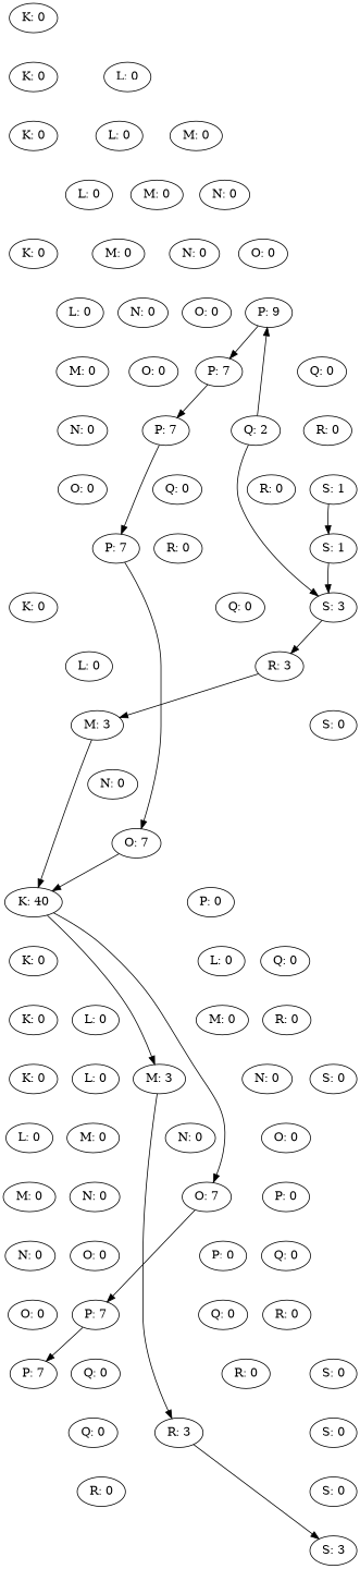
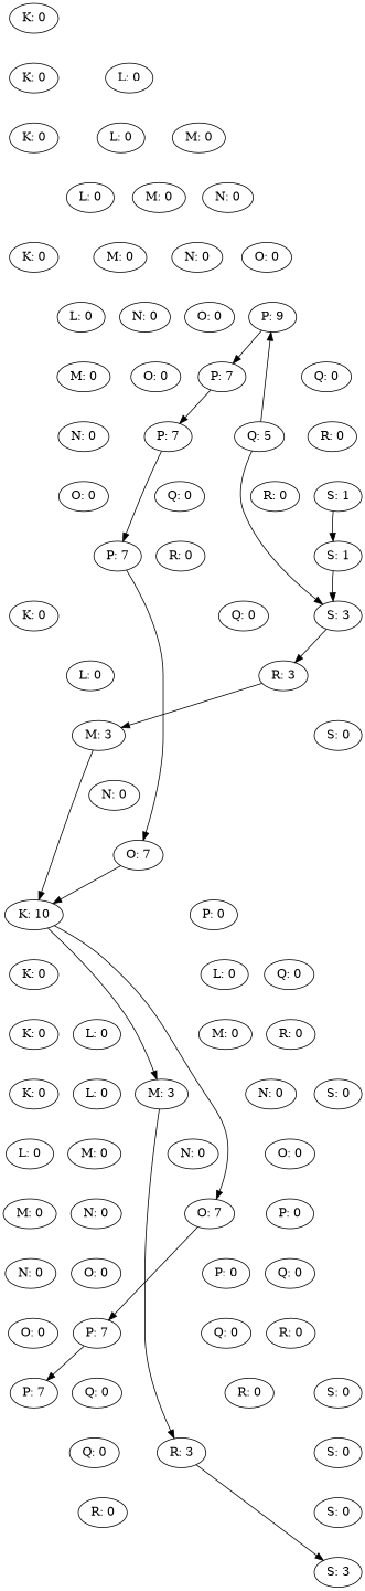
  digraph {
    rank=same
    edge [style=invis]
    n1 [label="K: 0"]
    n2 [label="L: 0"]
    n3 [label="K: 0"]
    n4 [label="M: 0"]
    n5 [label="L: 0"]
    n6 [label="K: 0"]
    n7 [label="N: 0"]
    n8 [label="O: 0"]
    n9 [label="P: 9"]
    n10 [label="Q: 0"]
    n11 [label="P: 7"]
    n12 [label="R: 0"]
-   n13 [label="Q: 2"]
+   n13 [label="Q: 5"]
    n14 [label="P: 7"]
    n15 [label="R: 0"]
    n16 [label="S: 3"]
    n17 [label="S: 1"]
    n18 [label="S: 1"]
    n19 [label="M: 0"]
    n20 [label="L: 0"]
    n21 [label="K: 0"]
    n22 [label="N: 0"]
    n23 [label="O: 0"]
    n24 [label="Q: 0"]
    n25 [label="P: 7"]
    n26 [label="R: 3"]
    n27 [label="S: 0"]
    n28 [label="M: 0"]
    n29 [label="L: 0"]
    n30 [label="K: 0"]
    n31 [label="N: 0"]
    n32 [label="O: 0"]
    n33 [label="R: 0"]
    n34 [label="Q: 0"]
    n35 [label="O: 7"]
    n36 [label="M: 3"]
    n37 [label="S: 0"]
    n38 [label="M: 0"]
    n39 [label="L: 0"]
-   n40 [label="K: 40"]
+   n40 [label="K: 10"]
    n41 [label="N: 0"]
    n42 [label="O: 0"]
    n43 [label="P: 0"]
    n44 [label="N: 0"]
    n45 [label="S: 0"]
    n46 [label="L: 0"]
    n47 [label="K: 0"]
    n48 [label="M: 3"]
    n49 [label="O: 7"]
    n50 [label="Q: 0"]
    n51 [label="R: 0"]
    n52 [label="S: 0"]
    n53 [label="M: 0"]
    n54 [label="L: 0"]
    n55 [label="K: 0"]
    n56 [label="N: 0"]
    n57 [label="R: 3"]
    n58 [label="P: 0"]
    n59 [label="P: 7"]
    n60 [label="N: 0"]
    n61 [label="O: 0"]
    n62 [label="P: 0"]
    n63 [label="Q: 0"]
    n64 [label="R: 0"]
    n65 [label="S: 0"]
    n66 [label="L: 0"]
    n67 [label="K: 0"]
    n68 [label="S: 3"]
    n69 [label="Q: 0"]
    n70 [label="Q: 0"]
    n71 [label="P: 7"]
    n72 [label="R: 0"]
    n73 [label="M: 0"]
    n74 [label="L: 0"]
    n75 [label="N: 0"]
    n76 [label="O: 0"]
    n77 [label="Q: 0"]
    n78 [label="M: 0"]
    n79 [label="N: 0"]
    n80 [label="O: 0"]
    n81 [label="R: 0"]
    n1 -> n2
    n1 -> n3 [weight=1000]
    n2 -> n4
    n3 -> n5
    n3 -> n6 [weight=1000]
    n4 -> n7
    n5 -> n19
    n6 -> n20
    n6 -> n21 [weight=1000]
    n7 -> n8
    n8 -> n9
    n9 -> n10
    n9 -> n11 [style=""]
    n10 -> n12
    n11 -> n13
    n11 -> n14 [style=""]
    n12 -> n17
    n13 -> n9 [style=""]
    n13 -> n15
    n13 -> n16 [style=""]
    n14 -> n24
    n14 -> n25 [style=""]
    n15 -> n18
    n16 -> n26 [style=""]
    n16 -> n27 [weight=1000]
    n17 -> n18 [style=""]
    n17 -> n18 [weight=1000]
    n18 -> n16 [style=""]
    n18 -> n16 [weight=1000]
    n19 -> n22
    n20 -> n28
    n21 -> n29
    n21 -> n30 [weight=1000]
    n22 -> n23
    n23 -> n11
    n24 -> n33
    n25 -> n34
    n25 -> n35 [style=""]
    n26 -> n27
    n26 -> n36 [style=""]
    n27 -> n37 [weight=1000]
    n28 -> n31
    n29 -> n38
    n30 -> n39
    n30 -> n40 [weight=1000]
    n31 -> n32
    n32 -> n14
    n33 -> n16
    n34 -> n26
    n35 -> n40 [style=""]
    n35 -> n43
    n36 -> n40 [style=""]
    n36 -> n44
    n37 -> n45 [weight=1000]
    n38 -> n41
    n39 -> n36
    n40 -> n46
    n40 -> n47 [weight=1000]
    n40 -> n48 [style=""]
    n40 -> n49 [style=""]
    n41 -> n42
    n42 -> n25
    n43 -> n50
    n44 -> n35
    n45 -> n52 [weight=1000]
    n46 -> n53
    n47 -> n54
    n47 -> n55 [weight=1000]
    n48 -> n56
    n48 -> n57 [style=""]
    n49 -> n58
    n49 -> n59 [style=""]
    n50 -> n51
    n51 -> n37
    n52 -> n65 [weight=1000]
    n53 -> n60
    n54 -> n48
    n55 -> n66
    n55 -> n67 [weight=1000]
    n56 -> n49
    n57 -> n65
    n57 -> n68 [style=""]
    n58 -> n69
    n59 -> n70
    n59 -> n71 [style=""]
    n60 -> n61
    n61 -> n62
    n62 -> n63
    n63 -> n64
    n64 -> n45
    n65 -> n68 [weight=1000]
    n66 -> n73
    n67 -> n74
    n69 -> n72
    n70 -> n57
    n71 -> n77
    n72 -> n52
    n73 -> n75
    n74 -> n78
    n75 -> n76
    n76 -> n59
    n77 -> n81
    n78 -> n79
    n79 -> n80
    n80 -> n71
    n81 -> n68
  }
